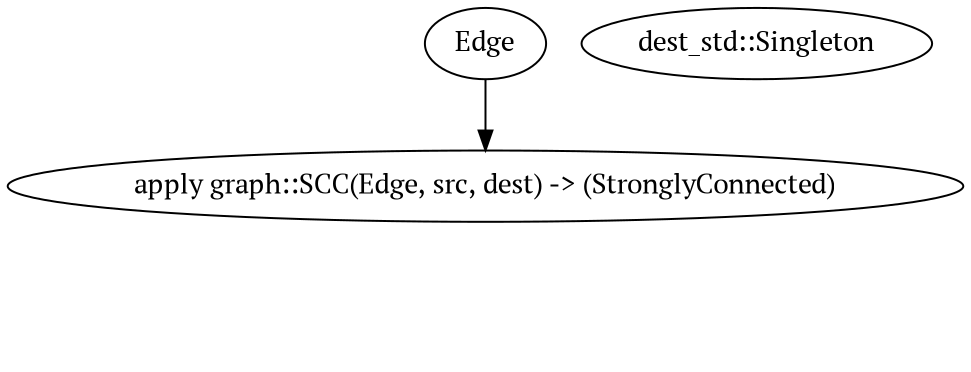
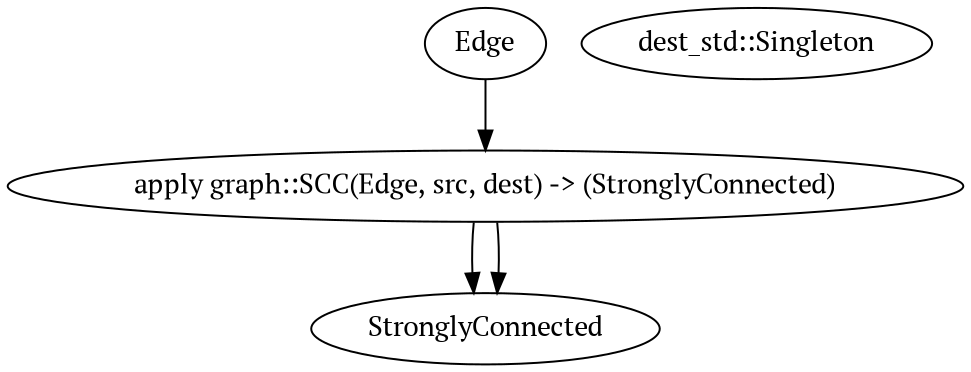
  digraph {
    fontname="PT Serif"
    node [fontname="PT Serif"]
    edge [fontname="PT Serif"]
    n1 [label="Edge"]
    n2 [label="apply graph::SCC(Edge, src, dest) -> (StronglyConnected)"]
+   n3 [label=StronglyConnected]
    n4 [label="dest_std::Singleton"]
    n1 -> n2
+   n2 -> n3
+   n2 -> n3
  }
